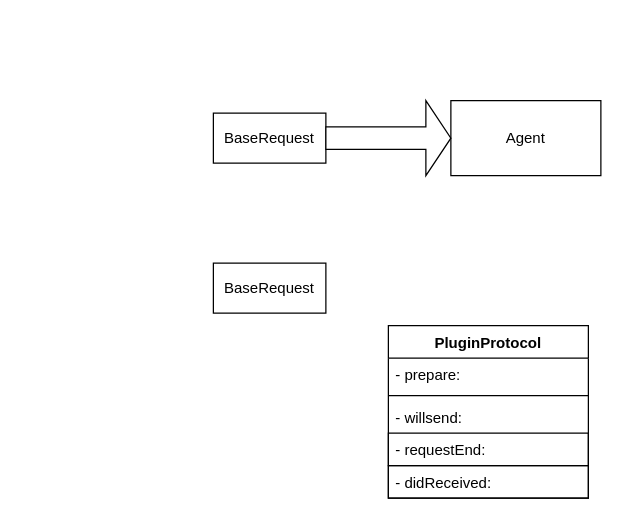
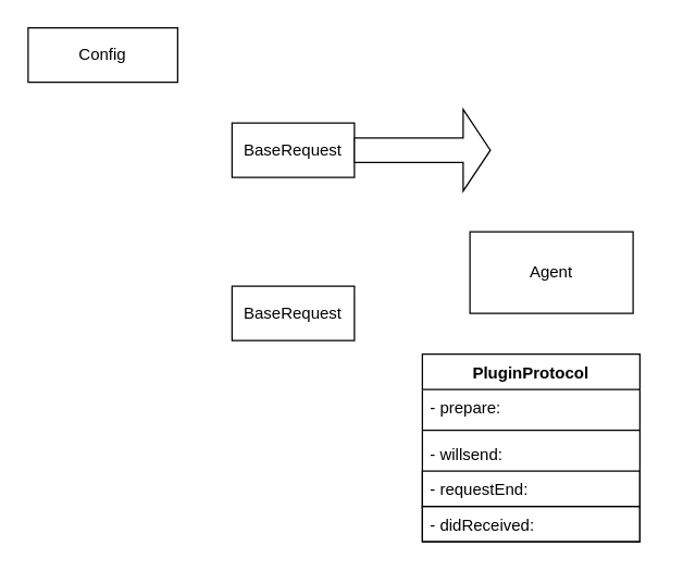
  <mxCell id="0" />
  <mxCell id="1" parent="0" />
  <mxCell id="2" value="BaseRequest" style="rounded=0;whiteSpace=wrap;html=1;" vertex="1" parent="1"><mxGeometry x="170" y="90" width="90" height="40" as="geometry" /></mxCell>
- <mxCell id="3" value="Agent" style="rounded=0;whiteSpace=wrap;html=1;" vertex="1" parent="1"><mxGeometry x="360" y="80" width="120" height="60" as="geometry" /></mxCell>
+ <mxCell id="3" value="Agent" style="rounded=0;whiteSpace=wrap;html=1;" vertex="1" parent="1"><mxGeometry x="345" y="170" width="120" height="60" as="geometry" /></mxCell>
  <mxCell id="4" value="" style="shape=singleArrow;whiteSpace=wrap;html=1;" vertex="1" parent="1"><mxGeometry x="260" y="80" width="100" height="60" as="geometry" /></mxCell>
+ <mxCell id="5" value="Config" style="rounded=0;whiteSpace=wrap;html=1;" vertex="1" parent="1"><mxGeometry x="20" y="20" width="110" height="40" as="geometry" /></mxCell>
  <mxCell id="6" value="PluginProtocol" style="swimlane;fontStyle=1;align=center;verticalAlign=top;childLayout=stackLayout;horizontal=1;startSize=26;horizontalStack=0;resizeParent=1;resizeParentMax=0;resizeLast=0;collapsible=1;marginBottom=0;" vertex="1" parent="1"><mxGeometry x="310" y="260" width="160" height="138" as="geometry" /></mxCell>
  <mxCell id="7" value="- prepare:" style="text;strokeColor=none;fillColor=none;align=left;verticalAlign=top;spacingLeft=4;spacingRight=4;overflow=hidden;rotatable=0;points=[[0,0.5],[1,0.5]];portConstraint=eastwest;" vertex="1" parent="6"><mxGeometry y="26" width="160" height="26" as="geometry" /></mxCell>
  <mxCell id="8" value="" style="line;strokeWidth=1;fillColor=none;align=left;verticalAlign=middle;spacingTop=-1;spacingLeft=3;spacingRight=3;rotatable=0;labelPosition=right;points=[];portConstraint=eastwest;" vertex="1" parent="6"><mxGeometry y="52" width="160" height="8" as="geometry" /></mxCell>
  <mxCell id="9" value="- willsend:" style="text;strokeColor=none;fillColor=none;align=left;verticalAlign=top;spacingLeft=4;spacingRight=4;overflow=hidden;rotatable=0;points=[[0,0.5],[1,0.5]];portConstraint=eastwest;" vertex="1" parent="6"><mxGeometry y="60" width="160" height="26" as="geometry" /></mxCell>
  <mxCell id="10" value="- requestEnd:" style="text;strokeColor=default;fillColor=none;align=left;verticalAlign=top;spacingLeft=4;spacingRight=4;overflow=hidden;rotatable=0;points=[[0,0.5],[1,0.5]];portConstraint=eastwest;" vertex="1" parent="6"><mxGeometry y="86" width="160" height="26" as="geometry" /></mxCell>
  <mxCell id="11" value="- didReceived:" style="text;strokeColor=default;fillColor=none;align=left;verticalAlign=top;spacingLeft=4;spacingRight=4;overflow=hidden;rotatable=0;points=[[0,0.5],[1,0.5]];portConstraint=eastwest;" vertex="1" parent="6"><mxGeometry y="112" width="160" height="26" as="geometry" /></mxCell>
  <mxCell id="12" value="BaseRequest" style="rounded=0;whiteSpace=wrap;html=1;" vertex="1" parent="1"><mxGeometry x="170" y="210" width="90" height="40" as="geometry" /></mxCell>
